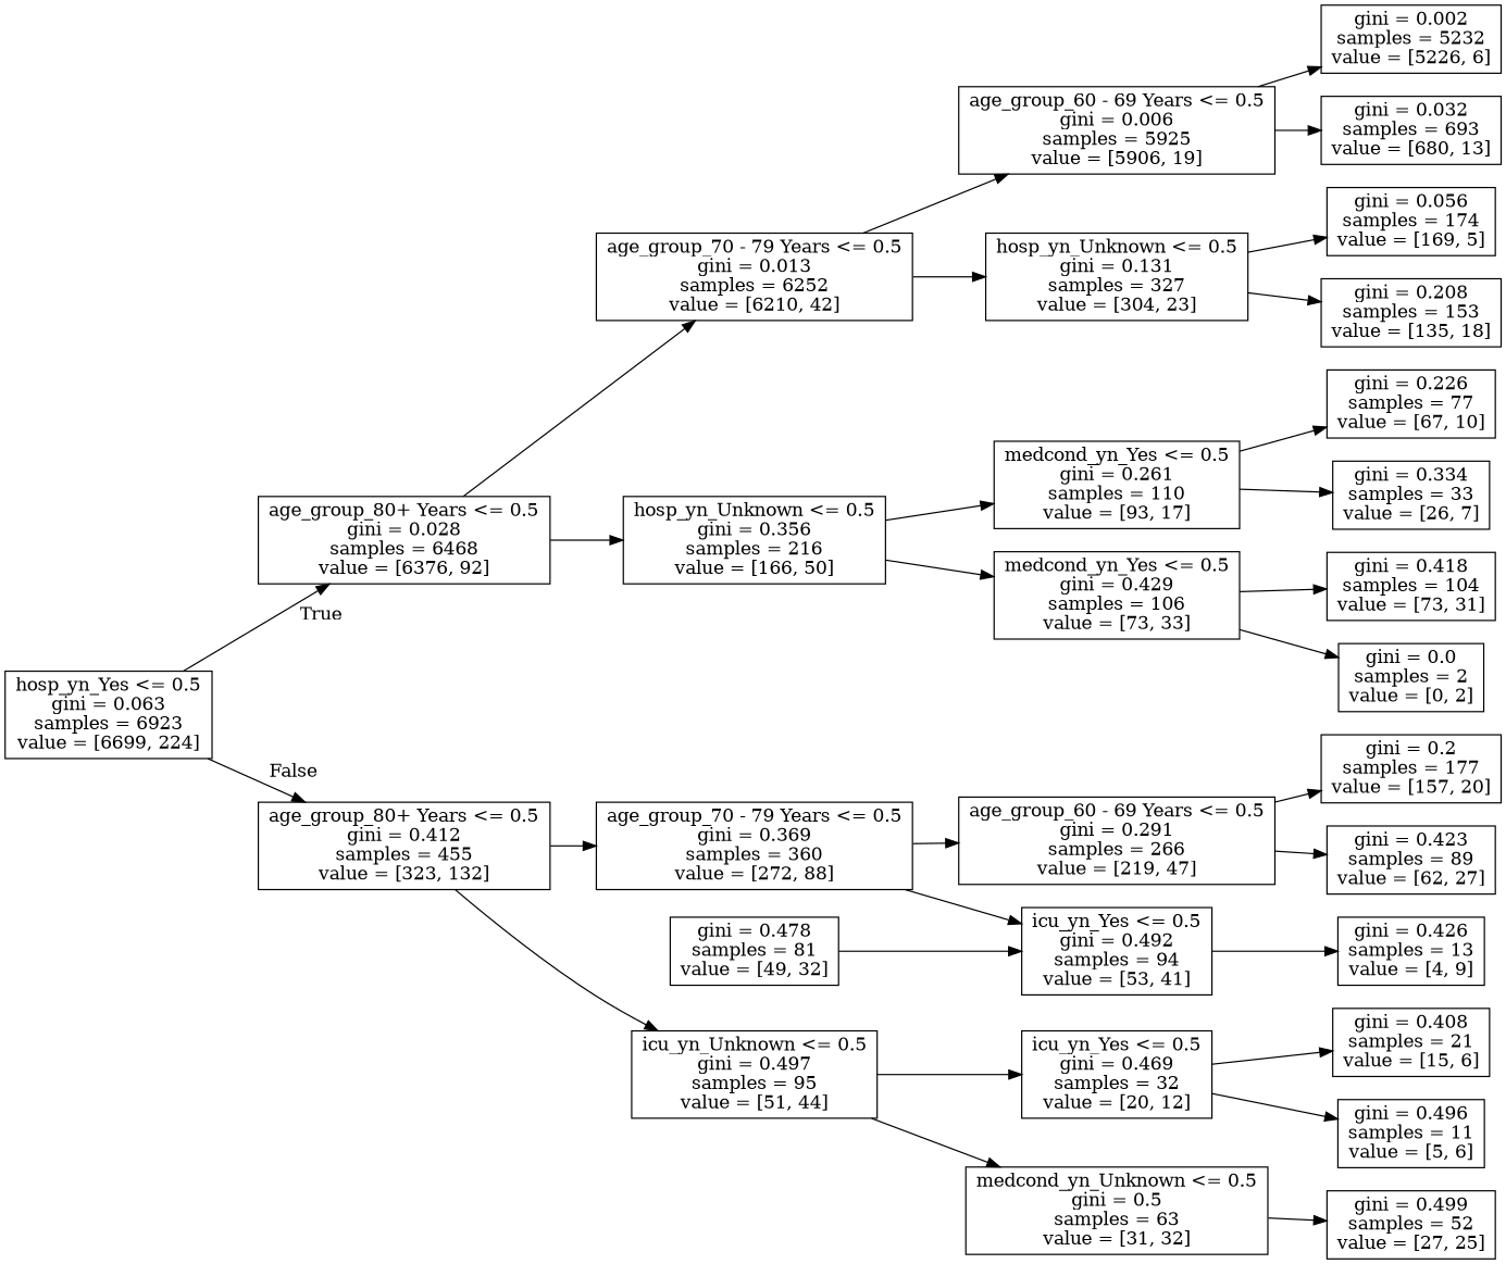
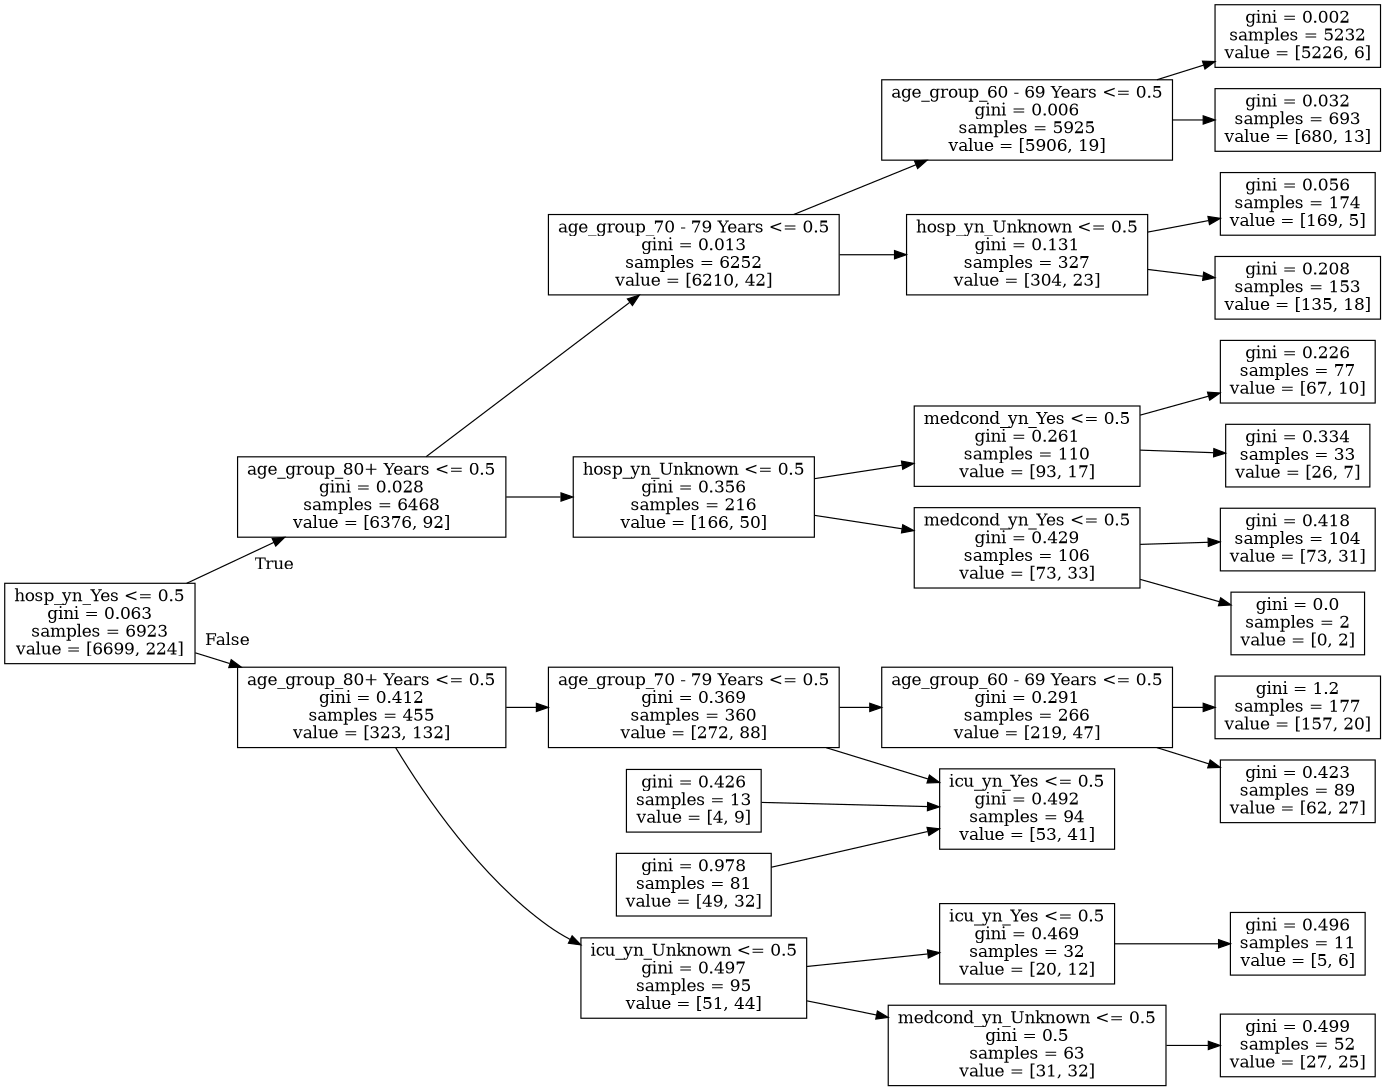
  digraph {
    rankdir=LR
    node [shape=box]
    n1 [label="hosp_yn_Yes <= 0.5\ngini = 0.063\nsamples = 6923\nvalue = [6699, 224]"]
    n2 [label="age_group_80+ Years <= 0.5\ngini = 0.028\nsamples = 6468\nvalue = [6376, 92]"]
    n3 [label="age_group_80+ Years <= 0.5\ngini = 0.412\nsamples = 455\nvalue = [323, 132]"]
    n4 [label="age_group_70 - 79 Years <= 0.5\ngini = 0.013\nsamples = 6252\nvalue = [6210, 42]"]
    n5 [label="hosp_yn_Unknown <= 0.5\ngini = 0.356\nsamples = 216\nvalue = [166, 50]"]
    n6 [label="age_group_70 - 79 Years <= 0.5\ngini = 0.369\nsamples = 360\nvalue = [272, 88]"]
    n7 [label="icu_yn_Unknown <= 0.5\ngini = 0.497\nsamples = 95\nvalue = [51, 44]"]
    n8 [label="age_group_60 - 69 Years <= 0.5\ngini = 0.006\nsamples = 5925\nvalue = [5906, 19]"]
    n9 [label="hosp_yn_Unknown <= 0.5\ngini = 0.131\nsamples = 327\nvalue = [304, 23]"]
    n10 [label="medcond_yn_Yes <= 0.5\ngini = 0.261\nsamples = 110\nvalue = [93, 17]"]
    n11 [label="medcond_yn_Yes <= 0.5\ngini = 0.429\nsamples = 106\nvalue = [73, 33]"]
    n12 [label="gini = 0.002\nsamples = 5232\nvalue = [5226, 6]"]
    n13 [label="gini = 0.032\nsamples = 693\nvalue = [680, 13]"]
    n14 [label="gini = 0.056\nsamples = 174\nvalue = [169, 5]"]
    n15 [label="gini = 0.208\nsamples = 153\nvalue = [135, 18]"]
    n16 [label="gini = 0.226\nsamples = 77\nvalue = [67, 10]"]
    n17 [label="gini = 0.334\nsamples = 33\nvalue = [26, 7]"]
    n18 [label="gini = 0.418\nsamples = 104\nvalue = [73, 31]"]
    n19 [label="gini = 0.0\nsamples = 2\nvalue = [0, 2]"]
    n20 [label="age_group_60 - 69 Years <= 0.5\ngini = 0.291\nsamples = 266\nvalue = [219, 47]"]
    n21 [label="icu_yn_Yes <= 0.5\ngini = 0.492\nsamples = 94\nvalue = [53, 41]"]
    n22 [label="icu_yn_Yes <= 0.5\ngini = 0.469\nsamples = 32\nvalue = [20, 12]"]
    n23 [label="medcond_yn_Unknown <= 0.5\ngini = 0.5\nsamples = 63\nvalue = [31, 32]"]
-   n24 [label="gini = 0.2\nsamples = 177\nvalue = [157, 20]"]
+   n24 [label="gini = 1.2\nsamples = 177\nvalue = [157, 20]"]
    n25 [label="gini = 0.423\nsamples = 89\nvalue = [62, 27]"]
    n26 [label="gini = 0.426\nsamples = 13\nvalue = [4, 9]"]
-   n27 [label="gini = 0.478\nsamples = 81\nvalue = [49, 32]"]
-   n28 [label="gini = 0.408\nsamples = 21\nvalue = [15, 6]"]
+   n27 [label="gini = 0.978\nsamples = 81\nvalue = [49, 32]"]
    n29 [label="gini = 0.496\nsamples = 11\nvalue = [5, 6]"]
    n30 [label="gini = 0.499\nsamples = 52\nvalue = [27, 25]"]
    n1 -> n2 [headlabel=True labelangle=45 labeldistance=2.5]
    n1 -> n3 [headlabel=False labelangle=-45 labeldistance=2.5]
    n2 -> n4
    n2 -> n5
    n3 -> n6
    n3 -> n7
    n4 -> n8
    n4 -> n9
    n5 -> n10
    n5 -> n11
    n6 -> n20
    n6 -> n21
    n7 -> n22
    n7 -> n23
    n8 -> n12
    n8 -> n13
    n9 -> n14
    n9 -> n15
    n10 -> n16
    n10 -> n17
    n11 -> n18
    n11 -> n19
    n20 -> n24
    n20 -> n25
-   n21 -> n26
-   n22 -> n28
+   n26 -> n21
    n22 -> n29
    n23 -> n30
    n27 -> n21
  }
